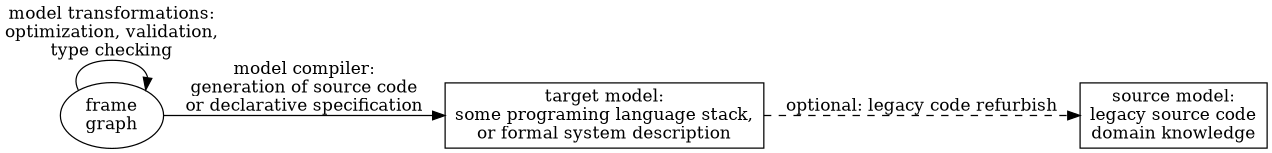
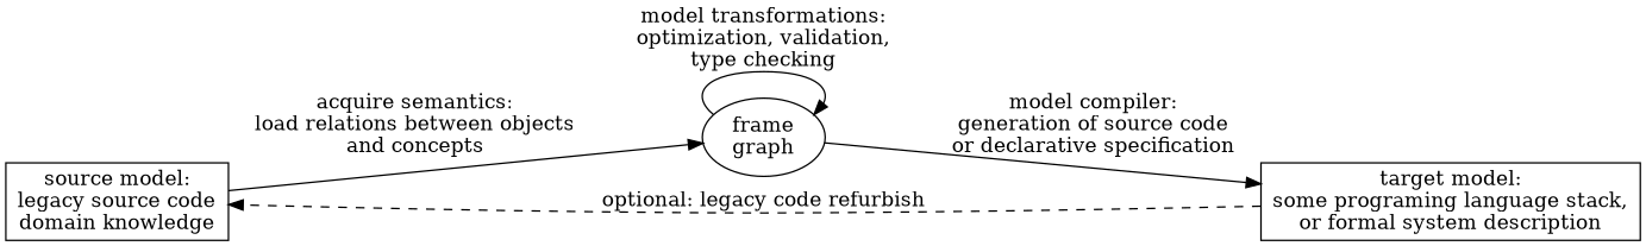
  digraph {
    rankdir=LR
    node [shape=rect]
    n1 [label="source model:\nlegacy source code\ndomain knowledge"]
    n2 [label="frame\ngraph" shape=""]
    n3 [label="target model:\nsome programing language stack,\nor formal system description"]
+   n1 -> n2 [label="acquire semantics:\nload relations between objects\nand concepts"]
    n2 -> n2 [label="model transformations:\noptimization, validation,\ntype checking"]
    n2 -> n3 [label="model compiler:\ngeneration of source code\nor declarative specification"]
    n3 -> n1 [label="optional: legacy code refurbish" style=dashed]
  }
